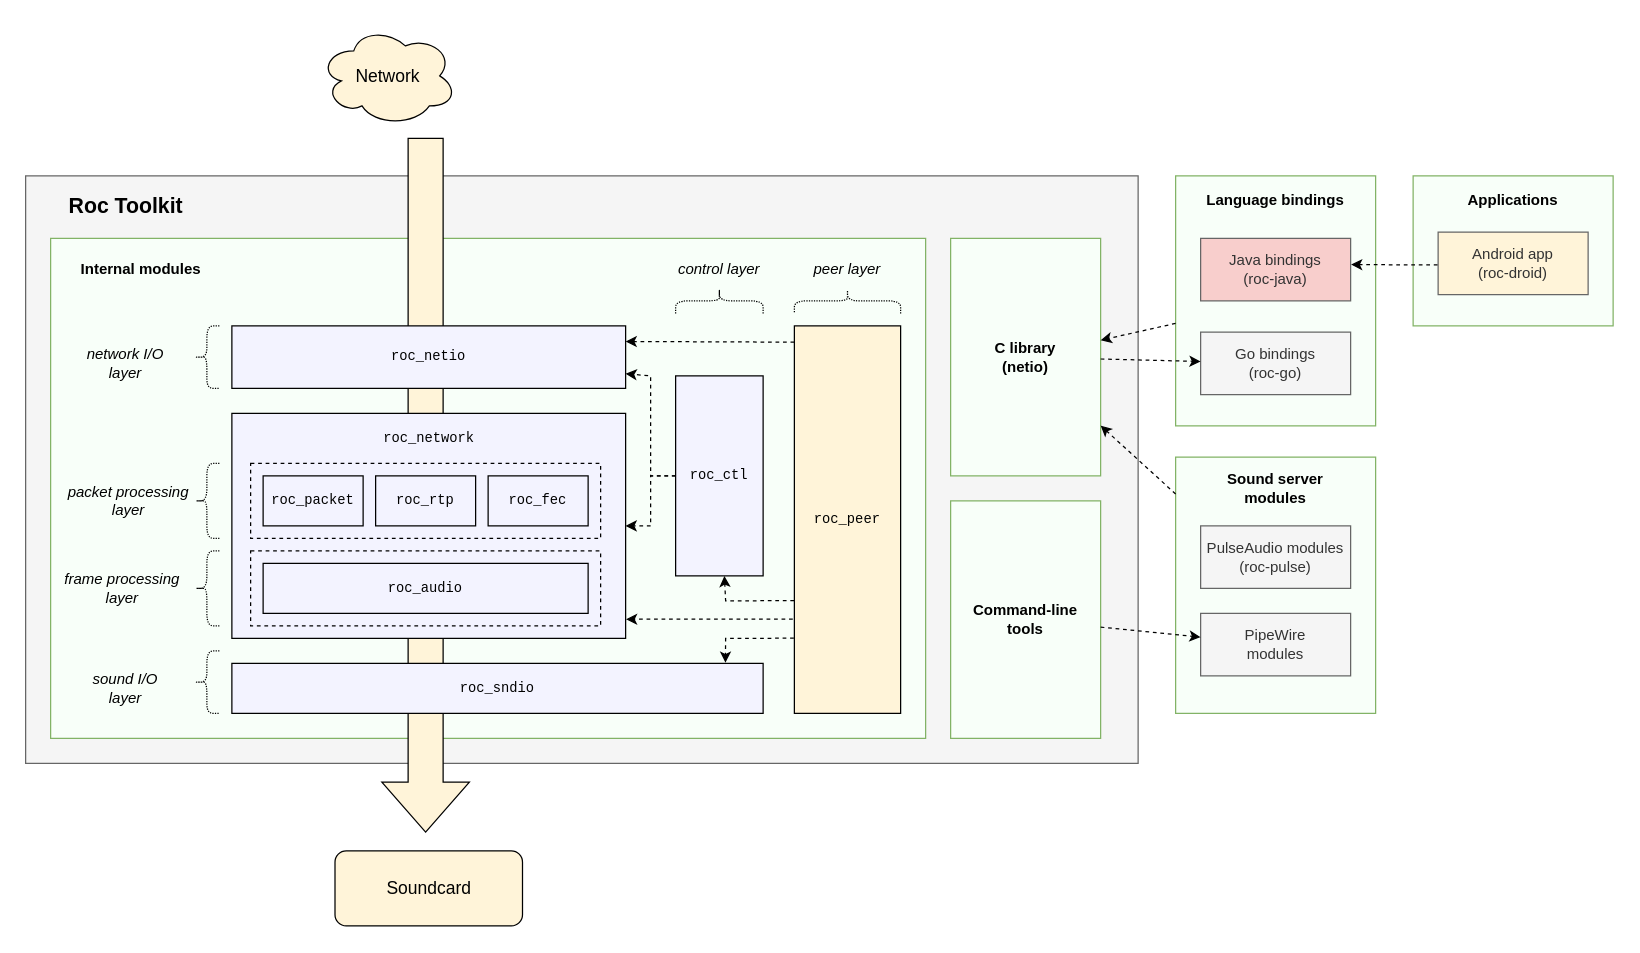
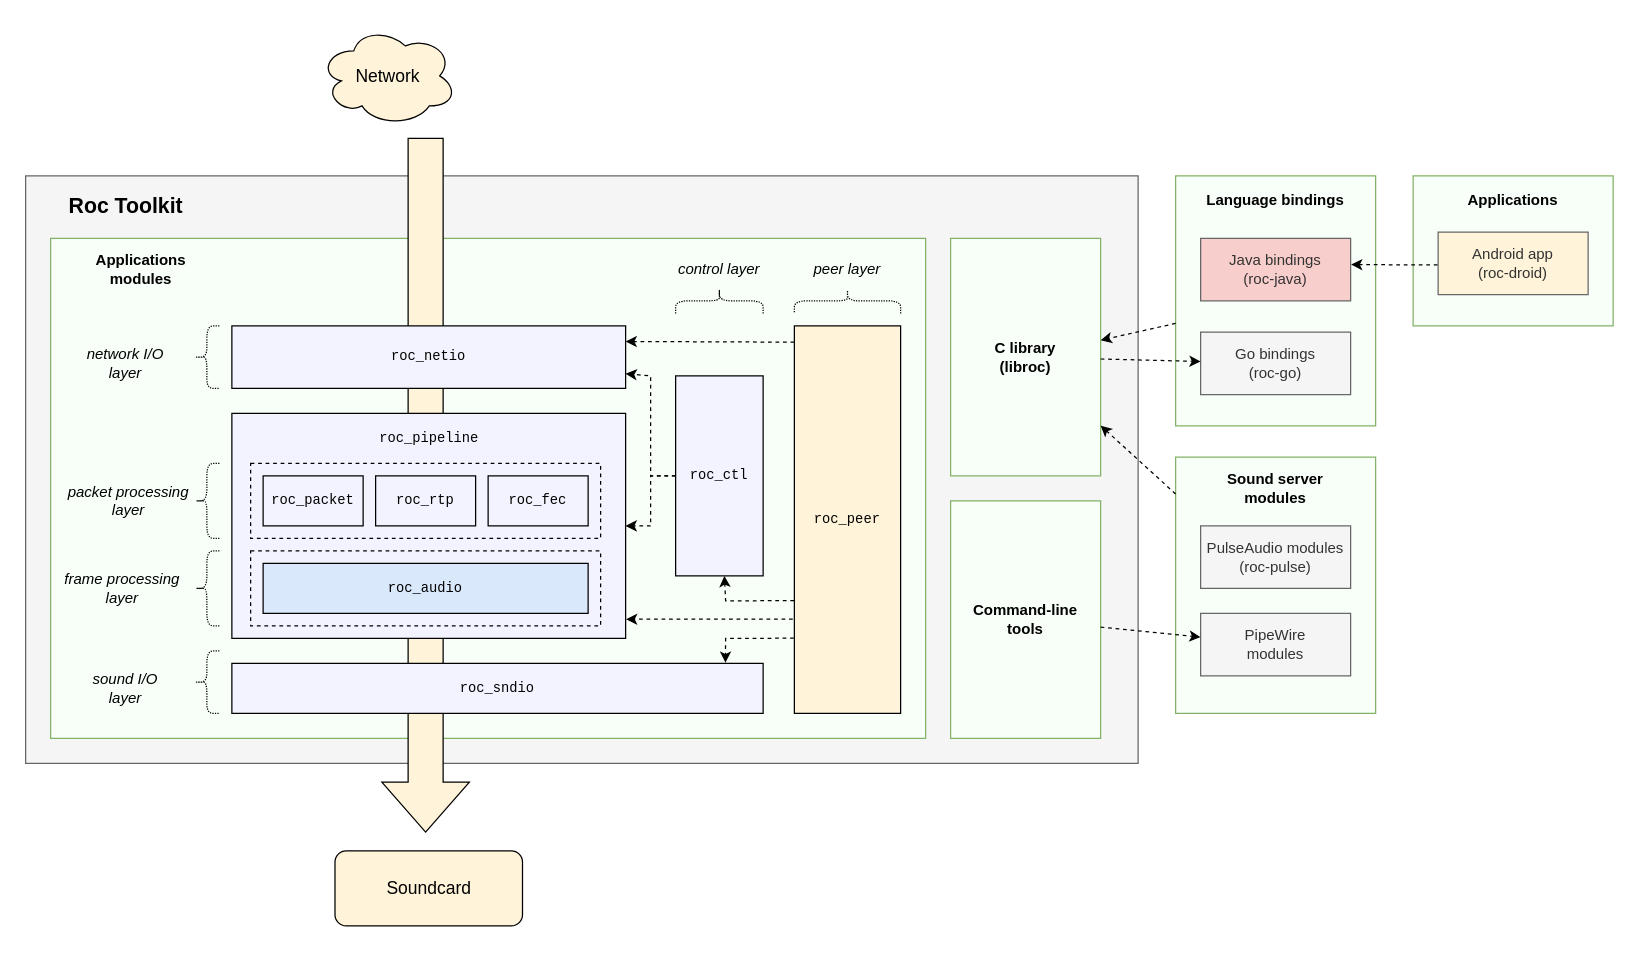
  <mxCell id="0" />
  <mxCell id="1" parent="0" />
  <mxCell id="2" value="" style="rounded=0;whiteSpace=wrap;html=1;fillColor=#f8fff9;strokeColor=#82b366;" parent="1" vertex="1"><mxGeometry x="940" y="365" width="160" height="205" as="geometry" /></mxCell>
  <mxCell id="3" value="" style="rounded=0;whiteSpace=wrap;html=1;fillColor=#f8fff9;strokeColor=#82b366;" parent="1" vertex="1"><mxGeometry x="940" y="140" width="160" height="200" as="geometry" /></mxCell>
  <mxCell id="4" value="" style="rounded=0;whiteSpace=wrap;html=1;fillColor=#f5f5f5;strokeColor=#666666;fontColor=#333333;" parent="1" vertex="1"><mxGeometry x="20" y="140" width="890" height="470" as="geometry" /></mxCell>
  <mxCell id="5" value="" style="rounded=0;whiteSpace=wrap;html=1;fillColor=#f8fff9;strokeColor=#82b366;" parent="1" vertex="1"><mxGeometry x="40" y="190" width="700" height="400" as="geometry" /></mxCell>
  <mxCell id="6" value="" style="html=1;shadow=0;dashed=0;align=center;verticalAlign=middle;shape=mxgraph.arrows2.arrow;dy=0.6;dx=40;direction=south;notch=0;fontFamily=Helvetica;fontSize=14;fillColor=#fff4d9;" parent="1" vertex="1"><mxGeometry x="305" y="110" width="70" height="555" as="geometry" /></mxCell>
  <mxCell id="7" value="roc_netio" style="rounded=0;whiteSpace=wrap;html=1;fontFamily=Courier New;fontSize=11;fillColor=#f3f3ff;" parent="1" vertex="1"><mxGeometry x="185" y="260" width="315" height="50" as="geometry" /></mxCell>
  <mxCell id="8" value="" style="rounded=0;whiteSpace=wrap;html=1;fillColor=#f3f3ff;fontSize=11;" parent="1" vertex="1"><mxGeometry x="185" y="330" width="315" height="180" as="geometry" /></mxCell>
  <mxCell id="9" value="roc_sndio" style="rounded=0;whiteSpace=wrap;html=1;fontFamily=Courier New;fontSize=11;fillColor=#f3f3ff;" parent="1" vertex="1"><mxGeometry x="185" y="530" width="425" height="40" as="geometry" /></mxCell>
  <mxCell id="10" value="" style="rounded=0;whiteSpace=wrap;html=1;dashed=1;fillColor=#f3f3ff;" parent="1" vertex="1"><mxGeometry x="200" y="370" width="280" height="60" as="geometry" /></mxCell>
  <mxCell id="11" value="roc_packet" style="rounded=0;whiteSpace=wrap;html=1;fontFamily=Courier New;fontSize=11;fillColor=#f3f3ff;" parent="1" vertex="1"><mxGeometry x="210" y="380" width="80" height="40" as="geometry" /></mxCell>
  <mxCell id="12" value="roc_rtp" style="rounded=0;whiteSpace=wrap;html=1;fontFamily=Courier New;fontSize=11;fillColor=#f3f3ff;" parent="1" vertex="1"><mxGeometry x="300" y="380" width="80" height="40" as="geometry" /></mxCell>
  <mxCell id="13" value="roc_fec" style="rounded=0;whiteSpace=wrap;html=1;fontFamily=Courier New;fontSize=11;fillColor=#f3f3ff;" parent="1" vertex="1"><mxGeometry x="390" y="380" width="80" height="40" as="geometry" /></mxCell>
- <mxCell id="14" value="Internal modules" style="text;html=1;strokeColor=none;fillColor=none;align=center;verticalAlign=middle;whiteSpace=wrap;rounded=0;dashed=1;fontSize=12;fontStyle=1" parent="1" vertex="1"><mxGeometry x="50" y="195" width="125" height="40" as="geometry" /></mxCell>
- <mxCell id="15" value="roc_network" style="text;html=1;strokeColor=none;fillColor=none;align=center;verticalAlign=middle;whiteSpace=wrap;rounded=0;dashed=1;fontFamily=Courier New;fontSize=11;" parent="1" vertex="1"><mxGeometry x="312.5" y="330" width="60" height="40" as="geometry" /></mxCell>
- <mxCell id="16" value="C library&lt;br&gt;(netio)" style="rounded=0;whiteSpace=wrap;html=1;fontStyle=1;fillColor=#f8fff9;strokeColor=#82B366;" parent="1" vertex="1"><mxGeometry x="760" y="190" width="120" height="190" as="geometry" /></mxCell>
+ <mxCell id="14" value="Applications modules" style="text;html=1;strokeColor=none;fillColor=none;align=center;verticalAlign=middle;whiteSpace=wrap;rounded=0;dashed=1;fontSize=12;fontStyle=1" parent="1" vertex="1"><mxGeometry x="50" y="195" width="125" height="40" as="geometry" /></mxCell>
+ <mxCell id="15" value="roc_pipeline" style="text;html=1;strokeColor=none;fillColor=none;align=center;verticalAlign=middle;whiteSpace=wrap;rounded=0;dashed=1;fontFamily=Courier New;fontSize=11;" parent="1" vertex="1"><mxGeometry x="312.5" y="330" width="60" height="40" as="geometry" /></mxCell>
+ <mxCell id="16" value="C library&lt;br&gt;(libroc)" style="rounded=0;whiteSpace=wrap;html=1;fontStyle=1;fillColor=#f8fff9;strokeColor=#82B366;" parent="1" vertex="1"><mxGeometry x="760" y="190" width="120" height="190" as="geometry" /></mxCell>
  <mxCell id="17" value="Command-line&lt;br&gt;tools" style="rounded=0;whiteSpace=wrap;html=1;fontStyle=1;fillColor=#f8fff9;strokeColor=#82B366;" parent="1" vertex="1"><mxGeometry x="760" y="400" width="120" height="190" as="geometry" /></mxCell>
  <mxCell id="18" value="Go bindings&lt;br&gt;(roc-go)" style="rounded=0;whiteSpace=wrap;html=1;fillColor=#f5f5f5;fontColor=#333333;strokeColor=#666666;" parent="1" vertex="1"><mxGeometry x="960" y="265" width="120" height="50" as="geometry" /></mxCell>
  <mxCell id="19" value="PulseAudio modules&lt;br&gt;(roc-pulse)" style="rounded=0;whiteSpace=wrap;html=1;fillColor=#f5f5f5;fontColor=#333333;strokeColor=#666666;" parent="1" vertex="1"><mxGeometry x="960" y="420" width="120" height="50" as="geometry" /></mxCell>
  <mxCell id="20" value="PipeWire&lt;br&gt;modules" style="rounded=0;whiteSpace=wrap;html=1;fillColor=#f5f5f5;fontColor=#333333;strokeColor=#666666;" parent="1" vertex="1"><mxGeometry x="960" y="490" width="120" height="50" as="geometry" /></mxCell>
  <mxCell id="21" value="Java bindings&lt;br&gt;(roc-java)" style="rounded=0;whiteSpace=wrap;html=1;fillColor=#f8cecc;fontColor=#333333;strokeColor=#666666;" parent="1" vertex="1"><mxGeometry x="960" y="190" width="120" height="50" as="geometry" /></mxCell>
  <mxCell id="22" value="Roc Toolkit" style="text;html=1;strokeColor=none;fillColor=none;align=center;verticalAlign=middle;whiteSpace=wrap;rounded=0;fontSize=17;fontStyle=1" parent="1" vertex="1"><mxGeometry x="42.5" y="150" width="115" height="30" as="geometry" /></mxCell>
  <mxCell id="23" value="network I/O&lt;br style=&quot;font-size: 12px;&quot;&gt;layer" style="text;html=1;align=center;verticalAlign=middle;whiteSpace=wrap;rounded=0;fontFamily=Helvetica;fontSize=12;fontStyle=2" parent="1" vertex="1"><mxGeometry x="40" y="275" width="120" height="30" as="geometry" /></mxCell>
  <mxCell id="24" value="packet processing&lt;br style=&quot;font-size: 12px;&quot;&gt;layer" style="text;html=1;align=center;verticalAlign=middle;whiteSpace=wrap;rounded=0;fontFamily=Helvetica;fontSize=12;fontStyle=2" parent="1" vertex="1"><mxGeometry x="45" y="385" width="115" height="30" as="geometry" /></mxCell>
  <mxCell id="25" value="frame processing&lt;br style=&quot;font-size: 12px;&quot;&gt;layer" style="text;html=1;align=center;verticalAlign=middle;whiteSpace=wrap;rounded=0;fontFamily=Helvetica;fontSize=12;fontStyle=2" parent="1" vertex="1"><mxGeometry x="45" y="455" width="105" height="30" as="geometry" /></mxCell>
  <mxCell id="26" value="sound I/O&lt;br style=&quot;font-size: 12px;&quot;&gt;layer" style="text;html=1;align=center;verticalAlign=middle;whiteSpace=wrap;rounded=0;fontFamily=Helvetica;fontSize=12;fontStyle=2" parent="1" vertex="1"><mxGeometry x="50" y="535" width="100" height="30" as="geometry" /></mxCell>
  <mxCell id="27" value="" style="endArrow=classic;html=1;rounded=0;fontFamily=Helvetica;fontSize=12;dashed=1;" parent="1" source="17" target="20" edge="1"><mxGeometry width="50" height="50" relative="1" as="geometry"><mxPoint x="550" y="420" as="sourcePoint" /><mxPoint x="600" y="370" as="targetPoint" /></mxGeometry></mxCell>
  <mxCell id="28" value="Network" style="ellipse;shape=cloud;whiteSpace=wrap;html=1;align=center;fontFamily=Helvetica;fontSize=14;fillColor=#fff4d9;" parent="1" vertex="1"><mxGeometry x="255" y="20" width="110" height="80" as="geometry" /></mxCell>
  <mxCell id="29" value="Soundcard" style="rounded=1;whiteSpace=wrap;html=1;fontFamily=Helvetica;fontSize=14;fillColor=#fff4d9;" parent="1" vertex="1"><mxGeometry x="267.5" y="680" width="150" height="60" as="geometry" /></mxCell>
  <mxCell id="30" value="" style="rounded=0;whiteSpace=wrap;html=1;dashed=1;fillColor=#f3f3ff;" parent="1" vertex="1"><mxGeometry x="200" y="440" width="280" height="60" as="geometry" /></mxCell>
- <mxCell id="31" value="roc_audio" style="rounded=0;whiteSpace=wrap;html=1;fontFamily=Courier New;fontSize=11;fillColor=#f3f3ff;" parent="1" vertex="1"><mxGeometry x="210" y="450" width="260" height="40" as="geometry" /></mxCell>
+ <mxCell id="31" value="roc_audio" style="rounded=0;whiteSpace=wrap;html=1;fontFamily=Courier New;fontSize=11;fillColor=#dae8fc;" parent="1" vertex="1"><mxGeometry x="210" y="450" width="260" height="40" as="geometry" /></mxCell>
  <mxCell id="32" value="roc_ctl" style="rounded=0;whiteSpace=wrap;html=1;fontFamily=Courier New;fontSize=11;fillColor=#f3f3ff;" parent="1" vertex="1"><mxGeometry x="540" y="300" width="70" height="160" as="geometry" /></mxCell>
  <mxCell id="33" value="roc_peer" style="rounded=0;whiteSpace=wrap;html=1;fontFamily=Courier New;fontSize=11;fillColor=#fff4d9;" parent="1" vertex="1"><mxGeometry x="635" y="260" width="85" height="310" as="geometry" /></mxCell>
  <mxCell id="34" value="" style="endArrow=classic;html=1;rounded=0;fontFamily=Helvetica;fontSize=12;dashed=1;entryX=1.001;entryY=0.915;entryDx=0;entryDy=0;entryPerimeter=0;exitX=-0.015;exitY=0.757;exitDx=0;exitDy=0;exitPerimeter=0;" parent="1" source="33" target="8" edge="1"><mxGeometry width="50" height="50" relative="1" as="geometry"><mxPoint x="630" y="480" as="sourcePoint" /><mxPoint x="443.654" y="540" as="targetPoint" /></mxGeometry></mxCell>
  <mxCell id="35" value="" style="endArrow=classic;html=1;rounded=0;fontFamily=Helvetica;fontSize=12;dashed=1;" parent="1" source="16" target="18" edge="1"><mxGeometry width="50" height="50" relative="1" as="geometry"><mxPoint x="770" y="480" as="sourcePoint" /><mxPoint x="710" y="450" as="targetPoint" /></mxGeometry></mxCell>
  <mxCell id="36" value="Language bindings" style="text;html=1;strokeColor=none;fillColor=none;align=center;verticalAlign=middle;whiteSpace=wrap;rounded=0;dashed=1;fontSize=12;fontStyle=1" parent="1" vertex="1"><mxGeometry x="950" y="140" width="140" height="40" as="geometry" /></mxCell>
  <mxCell id="37" value="Sound server&lt;br&gt;modules" style="text;html=1;strokeColor=none;fillColor=none;align=center;verticalAlign=middle;whiteSpace=wrap;rounded=0;dashed=1;fontSize=12;fontStyle=1" parent="1" vertex="1"><mxGeometry x="950" y="370" width="140" height="40" as="geometry" /></mxCell>
  <mxCell id="38" value="" style="endArrow=classic;html=1;rounded=0;fontFamily=Helvetica;fontSize=12;dashed=1;" parent="1" source="3" target="16" edge="1"><mxGeometry width="50" height="50" relative="1" as="geometry"><mxPoint x="770" y="367" as="sourcePoint" /><mxPoint x="720" y="402" as="targetPoint" /></mxGeometry></mxCell>
  <mxCell id="39" value="" style="endArrow=classic;html=1;rounded=0;fontFamily=Helvetica;fontSize=12;dashed=1;" parent="1" source="2" target="16" edge="1"><mxGeometry width="50" height="50" relative="1" as="geometry"><mxPoint x="970" y="296.364" as="sourcePoint" /><mxPoint x="890" y="312.727" as="targetPoint" /></mxGeometry></mxCell>
  <mxCell id="40" value="" style="rounded=0;whiteSpace=wrap;html=1;fillColor=#f8fff9;strokeColor=#82b366;" parent="1" vertex="1"><mxGeometry x="1130" y="140" width="160" height="120" as="geometry" /></mxCell>
  <mxCell id="41" value="Applications" style="text;html=1;strokeColor=none;fillColor=none;align=center;verticalAlign=middle;whiteSpace=wrap;rounded=0;dashed=1;fontSize=12;fontStyle=1" parent="1" vertex="1"><mxGeometry x="1140" y="140" width="140" height="40" as="geometry" /></mxCell>
  <mxCell id="42" value="Android app&lt;br&gt;(roc-droid)" style="rounded=0;whiteSpace=wrap;html=1;fillColor=#fff4d9;fontColor=#333333;strokeColor=#666666;" parent="1" vertex="1"><mxGeometry x="1150" y="185" width="120" height="50" as="geometry" /></mxCell>
  <mxCell id="43" value="" style="endArrow=classic;html=1;rounded=0;fontFamily=Helvetica;fontSize=12;dashed=1;entryX=1.003;entryY=0.42;entryDx=0;entryDy=0;entryPerimeter=0;exitX=-0.004;exitY=0.525;exitDx=0;exitDy=0;exitPerimeter=0;" parent="1" source="42" target="21" edge="1"><mxGeometry width="50" height="50" relative="1" as="geometry"><mxPoint x="950" y="266.364" as="sourcePoint" /><mxPoint x="1080" y="210" as="targetPoint" /></mxGeometry></mxCell>
  <mxCell id="44" value="" style="endArrow=classic;html=1;rounded=0;fontFamily=Helvetica;fontSize=12;dashed=1;entryX=1;entryY=0.25;entryDx=0;entryDy=0;exitX=-0.001;exitY=0.042;exitDx=0;exitDy=0;exitPerimeter=0;" parent="1" source="33" target="7" edge="1"><mxGeometry width="50" height="50" relative="1" as="geometry"><mxPoint x="630" y="272" as="sourcePoint" /><mxPoint x="510.945" y="492.28" as="targetPoint" /></mxGeometry></mxCell>
  <mxCell id="45" value="" style="endArrow=classic;html=1;rounded=0;fontFamily=Helvetica;fontSize=12;dashed=1;entryX=0.929;entryY=-0.013;entryDx=0;entryDy=0;entryPerimeter=0;exitX=-0.005;exitY=0.806;exitDx=0;exitDy=0;exitPerimeter=0;" parent="1" source="33" target="9" edge="1"><mxGeometry width="50" height="50" relative="1" as="geometry"><mxPoint x="630" y="510" as="sourcePoint" /><mxPoint x="510.945" y="492.28" as="targetPoint" /><Array as="points"><mxPoint x="580" y="510" /></Array></mxGeometry></mxCell>
  <mxCell id="46" value="" style="endArrow=classic;html=1;rounded=0;fontFamily=Helvetica;fontSize=12;dashed=1;" parent="1" source="32" target="7" edge="1"><mxGeometry width="50" height="50" relative="1" as="geometry"><mxPoint x="646.84" y="300.7" as="sourcePoint" /><mxPoint x="510" y="300.375" as="targetPoint" /><Array as="points"><mxPoint x="520" y="380" /><mxPoint x="520" y="300" /></Array></mxGeometry></mxCell>
  <mxCell id="47" value="" style="endArrow=classic;html=1;rounded=0;fontFamily=Helvetica;fontSize=12;dashed=1;" parent="1" source="32" target="8" edge="1"><mxGeometry width="50" height="50" relative="1" as="geometry"><mxPoint x="644.92" y="489.48" as="sourcePoint" /><mxPoint x="510.945" y="492.28" as="targetPoint" /><Array as="points"><mxPoint x="520" y="380" /><mxPoint x="520" y="420" /></Array></mxGeometry></mxCell>
  <mxCell id="48" value="" style="endArrow=classic;html=1;rounded=0;fontFamily=Helvetica;fontSize=12;dashed=1;exitX=-0.003;exitY=0.709;exitDx=0;exitDy=0;exitPerimeter=0;" parent="1" source="33" target="32" edge="1"><mxGeometry width="50" height="50" relative="1" as="geometry"><mxPoint x="635.63" y="485" as="sourcePoint" /><mxPoint x="500" y="483.78" as="targetPoint" /><Array as="points"><mxPoint x="580" y="480" /></Array></mxGeometry></mxCell>
  <mxCell id="49" value="control layer" style="text;html=1;align=center;verticalAlign=middle;whiteSpace=wrap;rounded=0;fontFamily=Helvetica;fontSize=12;fontStyle=2" parent="1" vertex="1"><mxGeometry x="540" y="200" width="70" height="30" as="geometry" /></mxCell>
  <mxCell id="50" value="" style="shape=curlyBracket;whiteSpace=wrap;html=1;rounded=1;fontColor=#000000;strokeWidth=1;dashed=1;dashPattern=1 1;" parent="1" vertex="1"><mxGeometry x="155" y="260" width="20" height="50" as="geometry" /></mxCell>
  <mxCell id="51" value="" style="shape=curlyBracket;whiteSpace=wrap;html=1;rounded=1;fontColor=#000000;strokeWidth=1;dashed=1;dashPattern=1 1;" parent="1" vertex="1"><mxGeometry x="155" y="370" width="20" height="60" as="geometry" /></mxCell>
  <mxCell id="52" value="" style="shape=curlyBracket;whiteSpace=wrap;html=1;rounded=1;fontColor=#000000;strokeWidth=1;dashed=1;dashPattern=1 1;" parent="1" vertex="1"><mxGeometry x="155" y="520" width="20" height="50" as="geometry" /></mxCell>
  <mxCell id="53" value="" style="shape=curlyBracket;whiteSpace=wrap;html=1;rounded=1;fontColor=#000000;strokeWidth=1;dashed=1;dashPattern=1 1;" parent="1" vertex="1"><mxGeometry x="155" y="440" width="20" height="60" as="geometry" /></mxCell>
  <mxCell id="54" value="" style="shape=curlyBracket;whiteSpace=wrap;html=1;rounded=1;fontColor=#000000;direction=south;strokeWidth=1;dashed=1;dashPattern=1 1;shadow=0;sketch=0;" parent="1" vertex="1"><mxGeometry x="540" y="230" width="70" height="20" as="geometry" /></mxCell>
  <mxCell id="55" value="" style="shape=curlyBracket;whiteSpace=wrap;html=1;rounded=1;fontColor=#000000;direction=south;strokeWidth=1;dashed=1;dashPattern=1 1;shadow=0;sketch=0;" parent="1" vertex="1"><mxGeometry x="635" y="230" width="85" height="20" as="geometry" /></mxCell>
  <mxCell id="56" value="peer layer" style="text;html=1;align=center;verticalAlign=middle;whiteSpace=wrap;rounded=0;fontFamily=Helvetica;fontSize=12;fontStyle=2" parent="1" vertex="1"><mxGeometry x="635" y="200" width="85" height="30" as="geometry" /></mxCell>
